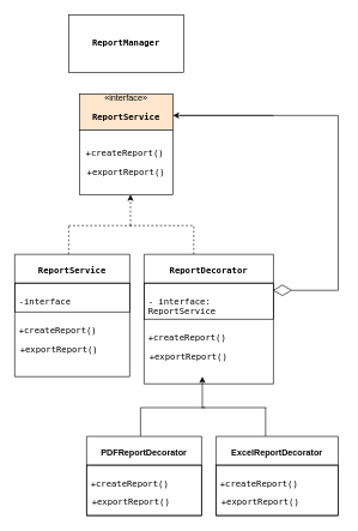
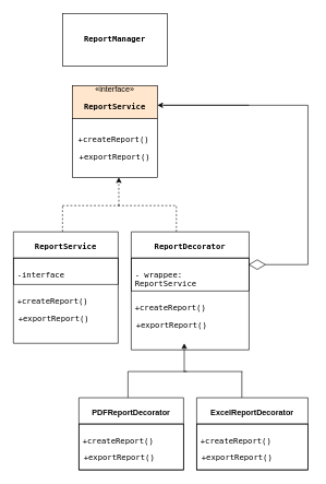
  <mxCell id="0" />
  <mxCell id="1" parent="0" />
  <mxCell id="2" value="&lt;p data-pm-slice=&quot;1 1 []&quot;&gt;&lt;code&gt;&lt;b&gt;ReportManager&lt;/b&gt;&lt;/code&gt;&lt;/p&gt;" style="whiteSpace=wrap;html=1;rounded=0;" vertex="1" parent="1"><mxGeometry x="95" y="20" width="160" height="80" as="geometry" /></mxCell>
  <mxCell id="3" value="«interface»&lt;br&gt;&lt;p data-pm-slice=&quot;1 1 []&quot;&gt;&lt;code&gt;&lt;b&gt;ReportService&lt;/b&gt;&lt;/code&gt;&lt;/p&gt;" style="html=1;whiteSpace=wrap;fillColor=#ffe6cc;" vertex="1" parent="1"><mxGeometry x="110" y="130" width="130" height="50" as="geometry" /></mxCell>
  <mxCell id="4" value="&lt;p data-pm-slice=&quot;1 1 [&amp;quot;list&amp;quot;,{&amp;quot;spread&amp;quot;:false,&amp;quot;start&amp;quot;:3283,&amp;quot;end&amp;quot;:3436},&amp;quot;regular_list_item&amp;quot;,{&amp;quot;start&amp;quot;:3302,&amp;quot;end&amp;quot;:3352}]&quot;&gt;&lt;code&gt;+createReport()&lt;/code&gt;&amp;nbsp;&lt;/p&gt;&lt;p data-pm-slice=&quot;1 1 [&amp;quot;list&amp;quot;,{&amp;quot;spread&amp;quot;:false,&amp;quot;start&amp;quot;:3283,&amp;quot;end&amp;quot;:3436},&amp;quot;regular_list_item&amp;quot;,{&amp;quot;start&amp;quot;:3302,&amp;quot;end&amp;quot;:3352}]&quot;&gt;&lt;code&gt;+exportReport()&lt;/code&gt;&lt;/p&gt;" style="html=1;whiteSpace=wrap;" vertex="1" parent="1"><mxGeometry x="110" y="180" width="130" height="90" as="geometry" /></mxCell>
  <mxCell id="5" value="" style="endArrow=classic;html=1;rounded=0;dashed=1;entryX=0.465;entryY=0.94;entryDx=0;entryDy=0;entryPerimeter=0;" edge="1" parent="1"><mxGeometry width="50" height="50" relative="1" as="geometry"><mxPoint x="181" y="313" as="sourcePoint" /><mxPoint x="181" y="270" as="targetPoint" /></mxGeometry></mxCell>
  <mxCell id="6" value="" style="endArrow=none;html=1;rounded=0;dashed=1;" edge="1" parent="1"><mxGeometry width="50" height="50" relative="1" as="geometry"><mxPoint x="95" y="313" as="sourcePoint" /><mxPoint x="185" y="313" as="targetPoint" /></mxGeometry></mxCell>
  <mxCell id="7" value="" style="endArrow=none;html=1;rounded=0;dashed=1;" edge="1" parent="1"><mxGeometry width="50" height="50" relative="1" as="geometry"><mxPoint x="95" y="353" as="sourcePoint" /><mxPoint x="95" y="313" as="targetPoint" /></mxGeometry></mxCell>
  <mxCell id="8" value="" style="endArrow=none;html=1;rounded=0;dashed=1;" edge="1" parent="1"><mxGeometry width="50" height="50" relative="1" as="geometry"><mxPoint x="180" y="313" as="sourcePoint" /><mxPoint x="270" y="313" as="targetPoint" /></mxGeometry></mxCell>
  <mxCell id="9" value="" style="endArrow=none;html=1;rounded=0;dashed=1;" edge="1" parent="1"><mxGeometry width="50" height="50" relative="1" as="geometry"><mxPoint x="269" y="353" as="sourcePoint" /><mxPoint x="269" y="313" as="targetPoint" /></mxGeometry></mxCell>
  <mxCell id="10" value="&lt;p data-pm-slice=&quot;1 1 []&quot;&gt;&lt;code&gt;&lt;b&gt;&lt;font style=&quot;font-size: 12px;&quot;&gt;ReportService&lt;/font&gt;&lt;/b&gt;&lt;/code&gt;&lt;/p&gt;" style="swimlane;fontStyle=0;align=center;verticalAlign=top;childLayout=stackLayout;horizontal=1;startSize=40;horizontalStack=0;resizeParent=1;resizeParentMax=0;resizeLast=0;collapsible=1;marginBottom=0;whiteSpace=wrap;html=1;fontSize=9;" vertex="1" parent="1"><mxGeometry x="20" y="353" width="160" height="170" as="geometry" /></mxCell>
  <mxCell id="11" value="&lt;p data-pm-slice=&quot;1 1 [&amp;quot;list&amp;quot;,{&amp;quot;spread&amp;quot;:true,&amp;quot;start&amp;quot;:1400,&amp;quot;end&amp;quot;:3936},&amp;quot;regular_list_item&amp;quot;,{&amp;quot;start&amp;quot;:1400,&amp;quot;end&amp;quot;:1918},&amp;quot;list&amp;quot;,{&amp;quot;spread&amp;quot;:false,&amp;quot;start&amp;quot;:1439,&amp;quot;end&amp;quot;:1918},&amp;quot;regular_list_item&amp;quot;,{&amp;quot;start&amp;quot;:1833,&amp;quot;end&amp;quot;:1918},&amp;quot;list&amp;quot;,{&amp;quot;spread&amp;quot;:false,&amp;quot;start&amp;quot;:1892,&amp;quot;end&amp;quot;:1918},&amp;quot;regular_list_item&amp;quot;,{&amp;quot;start&amp;quot;:1892,&amp;quot;end&amp;quot;:1918}]&quot;&gt;&lt;font face=&quot;monospace&quot;&gt;-interface&lt;/font&gt;&lt;/p&gt;" style="text;strokeColor=default;fillColor=none;align=left;verticalAlign=top;spacingLeft=4;spacingRight=4;overflow=hidden;rotatable=0;points=[[0,0.5],[1,0.5]];portConstraint=eastwest;whiteSpace=wrap;html=1;fontStyle=0" vertex="1" parent="10"><mxGeometry y="40" width="160" height="40" as="geometry" /></mxCell>
  <mxCell id="12" value="&lt;p style=&quot;text-align: center;&quot; data-pm-slice=&quot;1 1 [&amp;quot;list&amp;quot;,{&amp;quot;spread&amp;quot;:false,&amp;quot;start&amp;quot;:3283,&amp;quot;end&amp;quot;:3436},&amp;quot;regular_list_item&amp;quot;,{&amp;quot;start&amp;quot;:3302,&amp;quot;end&amp;quot;:3352}]&quot;&gt;&lt;code&gt;+createReport()&lt;/code&gt;&amp;nbsp;&lt;/p&gt;&lt;p style=&quot;text-align: center;&quot; data-pm-slice=&quot;1 1 [&amp;quot;list&amp;quot;,{&amp;quot;spread&amp;quot;:false,&amp;quot;start&amp;quot;:3283,&amp;quot;end&amp;quot;:3436},&amp;quot;regular_list_item&amp;quot;,{&amp;quot;start&amp;quot;:3302,&amp;quot;end&amp;quot;:3352}]&quot;&gt;&lt;code&gt;+exportReport()&lt;/code&gt;&lt;/p&gt;" style="text;strokeColor=none;fillColor=none;align=left;verticalAlign=top;spacingLeft=4;spacingRight=4;overflow=hidden;rotatable=0;points=[[0,0.5],[1,0.5]];portConstraint=eastwest;whiteSpace=wrap;html=1;fontStyle=0" vertex="1" parent="10"><mxGeometry y="80" width="160" height="90" as="geometry" /></mxCell>
  <mxCell id="13" value="&lt;p data-pm-slice=&quot;1 1 []&quot;&gt;&lt;code style=&quot;&quot;&gt;&lt;font style=&quot;font-size: 12px;&quot;&gt;ReportDecorator&lt;/font&gt;&lt;/code&gt;&lt;/p&gt;" style="swimlane;fontStyle=1;align=center;verticalAlign=top;childLayout=stackLayout;horizontal=1;startSize=40;horizontalStack=0;resizeParent=1;resizeParentMax=0;resizeLast=0;collapsible=1;marginBottom=0;whiteSpace=wrap;html=1;fontSize=9;" vertex="1" parent="1"><mxGeometry x="200" y="353" width="180" height="180" as="geometry" /></mxCell>
- <mxCell id="14" value="&lt;p data-pm-slice=&quot;1 1 [&amp;quot;list&amp;quot;,{&amp;quot;spread&amp;quot;:false,&amp;quot;start&amp;quot;:3581,&amp;quot;end&amp;quot;:3678},&amp;quot;regular_list_item&amp;quot;,{&amp;quot;start&amp;quot;:3600,&amp;quot;end&amp;quot;:3678}]&quot;&gt;&lt;code&gt;- interface: ReportService&lt;/code&gt;&lt;/p&gt;" style="text;strokeColor=default;fillColor=none;align=left;verticalAlign=top;spacingLeft=4;spacingRight=4;overflow=hidden;rotatable=0;points=[[0,0.5],[1,0.5]];portConstraint=eastwest;whiteSpace=wrap;html=1;" vertex="1" parent="13"><mxGeometry y="40" width="180" height="50" as="geometry" /></mxCell>
+ <mxCell id="14" value="&lt;p data-pm-slice=&quot;1 1 [&amp;quot;list&amp;quot;,{&amp;quot;spread&amp;quot;:false,&amp;quot;start&amp;quot;:3581,&amp;quot;end&amp;quot;:3678},&amp;quot;regular_list_item&amp;quot;,{&amp;quot;start&amp;quot;:3600,&amp;quot;end&amp;quot;:3678}]&quot;&gt;&lt;code&gt;- wrappee: ReportService&lt;/code&gt;&lt;/p&gt;" style="text;strokeColor=default;fillColor=none;align=left;verticalAlign=top;spacingLeft=4;spacingRight=4;overflow=hidden;rotatable=0;points=[[0,0.5],[1,0.5]];portConstraint=eastwest;whiteSpace=wrap;html=1;" vertex="1" parent="13"><mxGeometry y="40" width="180" height="50" as="geometry" /></mxCell>
  <mxCell id="15" value="&lt;p style=&quot;text-align: center;&quot; data-pm-slice=&quot;1 1 [&amp;quot;list&amp;quot;,{&amp;quot;spread&amp;quot;:false,&amp;quot;start&amp;quot;:3283,&amp;quot;end&amp;quot;:3436},&amp;quot;regular_list_item&amp;quot;,{&amp;quot;start&amp;quot;:3302,&amp;quot;end&amp;quot;:3352}]&quot;&gt;&lt;code&gt;+createReport()&lt;/code&gt;&amp;nbsp;&lt;/p&gt;&lt;p style=&quot;text-align: center;&quot; data-pm-slice=&quot;1 1 [&amp;quot;list&amp;quot;,{&amp;quot;spread&amp;quot;:false,&amp;quot;start&amp;quot;:3283,&amp;quot;end&amp;quot;:3436},&amp;quot;regular_list_item&amp;quot;,{&amp;quot;start&amp;quot;:3302,&amp;quot;end&amp;quot;:3352}]&quot;&gt;&lt;code&gt;+exportReport()&lt;/code&gt;&lt;/p&gt;" style="text;strokeColor=none;fillColor=none;align=left;verticalAlign=top;spacingLeft=4;spacingRight=4;overflow=hidden;rotatable=0;points=[[0,0.5],[1,0.5]];portConstraint=eastwest;whiteSpace=wrap;html=1;" vertex="1" parent="13"><mxGeometry y="90" width="180" height="90" as="geometry" /></mxCell>
  <mxCell id="16" value="" style="endArrow=diamondThin;endFill=0;endSize=24;html=1;rounded=0;edgeStyle=orthogonalEdgeStyle;entryX=1;entryY=0.5;entryDx=0;entryDy=0;" edge="1" parent="1"><mxGeometry width="160" relative="1" as="geometry"><mxPoint x="249" y="160" as="sourcePoint" /><mxPoint x="379" y="403" as="targetPoint" /><Array as="points"><mxPoint x="470" y="160" /><mxPoint x="470" y="403" /></Array></mxGeometry></mxCell>
  <mxCell id="17" value="" style="endArrow=classic;html=1;rounded=0;" edge="1" parent="1"><mxGeometry width="50" height="50" relative="1" as="geometry"><mxPoint x="380" y="160" as="sourcePoint" /><mxPoint x="240" y="160" as="targetPoint" /></mxGeometry></mxCell>
  <mxCell id="18" value="" style="endArrow=classic;html=1;rounded=0;entryX=0.465;entryY=0.94;entryDx=0;entryDy=0;entryPerimeter=0;" edge="1" parent="1"><mxGeometry width="50" height="50" relative="1" as="geometry"><mxPoint x="281" y="566" as="sourcePoint" /><mxPoint x="281" y="523" as="targetPoint" /></mxGeometry></mxCell>
  <mxCell id="19" value="" style="endArrow=none;html=1;rounded=0;" edge="1" parent="1"><mxGeometry width="50" height="50" relative="1" as="geometry"><mxPoint x="195" y="566" as="sourcePoint" /><mxPoint x="285" y="566" as="targetPoint" /></mxGeometry></mxCell>
  <mxCell id="20" value="" style="endArrow=none;html=1;rounded=0;" edge="1" parent="1"><mxGeometry width="50" height="50" relative="1" as="geometry"><mxPoint x="195" y="606" as="sourcePoint" /><mxPoint x="195" y="566" as="targetPoint" /></mxGeometry></mxCell>
  <mxCell id="21" value="" style="endArrow=none;html=1;rounded=0;" edge="1" parent="1"><mxGeometry width="50" height="50" relative="1" as="geometry"><mxPoint x="280" y="566" as="sourcePoint" /><mxPoint x="370" y="566" as="targetPoint" /></mxGeometry></mxCell>
  <mxCell id="22" value="" style="endArrow=none;html=1;rounded=0;" edge="1" parent="1"><mxGeometry width="50" height="50" relative="1" as="geometry"><mxPoint x="369" y="606" as="sourcePoint" /><mxPoint x="369" y="566" as="targetPoint" /></mxGeometry></mxCell>
  <mxCell id="23" value="&lt;p data-pm-slice=&quot;1 1 [&amp;quot;list&amp;quot;,{&amp;quot;spread&amp;quot;:false,&amp;quot;start&amp;quot;:3705,&amp;quot;end&amp;quot;:3826},&amp;quot;regular_list_item&amp;quot;,{&amp;quot;start&amp;quot;:3705,&amp;quot;end&amp;quot;:3725}]&quot;&gt;&lt;b&gt;&lt;font style=&quot;font-size: 12px;&quot;&gt;PDFReportDecorator&lt;/font&gt;&lt;/b&gt;&lt;/p&gt;" style="swimlane;fontStyle=0;align=center;verticalAlign=top;childLayout=stackLayout;horizontal=1;startSize=40;horizontalStack=0;resizeParent=1;resizeParentMax=0;resizeLast=0;collapsible=1;marginBottom=0;whiteSpace=wrap;html=1;fontSize=9;" vertex="1" parent="1"><mxGeometry x="120" y="606" width="160" height="110" as="geometry" /></mxCell>
  <mxCell id="24" value="&lt;p style=&quot;text-align: center;&quot; data-pm-slice=&quot;1 1 [&amp;quot;list&amp;quot;,{&amp;quot;spread&amp;quot;:false,&amp;quot;start&amp;quot;:3283,&amp;quot;end&amp;quot;:3436},&amp;quot;regular_list_item&amp;quot;,{&amp;quot;start&amp;quot;:3302,&amp;quot;end&amp;quot;:3352}]&quot;&gt;&lt;code&gt;+createReport()&lt;/code&gt;&amp;nbsp;&lt;/p&gt;&lt;p style=&quot;text-align: center;&quot; data-pm-slice=&quot;1 1 [&amp;quot;list&amp;quot;,{&amp;quot;spread&amp;quot;:false,&amp;quot;start&amp;quot;:3283,&amp;quot;end&amp;quot;:3436},&amp;quot;regular_list_item&amp;quot;,{&amp;quot;start&amp;quot;:3302,&amp;quot;end&amp;quot;:3352}]&quot;&gt;&lt;code&gt;+exportReport()&lt;/code&gt;&lt;/p&gt;" style="text;strokeColor=default;fillColor=none;align=left;verticalAlign=top;spacingLeft=4;spacingRight=4;overflow=hidden;rotatable=0;points=[[0,0.5],[1,0.5]];portConstraint=eastwest;whiteSpace=wrap;html=1;fontStyle=0" vertex="1" parent="23"><mxGeometry y="40" width="160" height="70" as="geometry" /></mxCell>
  <mxCell id="25" value="&lt;p data-pm-slice=&quot;1 1 [&amp;quot;list&amp;quot;,{&amp;quot;spread&amp;quot;:false,&amp;quot;start&amp;quot;:3705,&amp;quot;end&amp;quot;:3826},&amp;quot;regular_list_item&amp;quot;,{&amp;quot;start&amp;quot;:3726,&amp;quot;end&amp;quot;:3748}]&quot;&gt;&lt;font style=&quot;font-size: 12px;&quot;&gt;ExcelReportDecorator&lt;/font&gt;&lt;/p&gt;" style="swimlane;fontStyle=1;align=center;verticalAlign=top;childLayout=stackLayout;horizontal=1;startSize=40;horizontalStack=0;resizeParent=1;resizeParentMax=0;resizeLast=0;collapsible=1;marginBottom=0;whiteSpace=wrap;html=1;fontSize=9;" vertex="1" parent="1"><mxGeometry x="300" y="606" width="170" height="110" as="geometry" /></mxCell>
  <mxCell id="26" value="&lt;p style=&quot;text-align: center;&quot; data-pm-slice=&quot;1 1 [&amp;quot;list&amp;quot;,{&amp;quot;spread&amp;quot;:false,&amp;quot;start&amp;quot;:3283,&amp;quot;end&amp;quot;:3436},&amp;quot;regular_list_item&amp;quot;,{&amp;quot;start&amp;quot;:3302,&amp;quot;end&amp;quot;:3352}]&quot;&gt;&lt;code&gt;+createReport()&lt;/code&gt;&amp;nbsp;&lt;/p&gt;&lt;p style=&quot;text-align: center;&quot; data-pm-slice=&quot;1 1 [&amp;quot;list&amp;quot;,{&amp;quot;spread&amp;quot;:false,&amp;quot;start&amp;quot;:3283,&amp;quot;end&amp;quot;:3436},&amp;quot;regular_list_item&amp;quot;,{&amp;quot;start&amp;quot;:3302,&amp;quot;end&amp;quot;:3352}]&quot;&gt;&lt;code&gt;+exportReport()&lt;/code&gt;&lt;/p&gt;" style="text;strokeColor=default;fillColor=none;align=left;verticalAlign=top;spacingLeft=4;spacingRight=4;overflow=hidden;rotatable=0;points=[[0,0.5],[1,0.5]];portConstraint=eastwest;whiteSpace=wrap;html=1;" vertex="1" parent="25"><mxGeometry y="40" width="170" height="70" as="geometry" /></mxCell>
